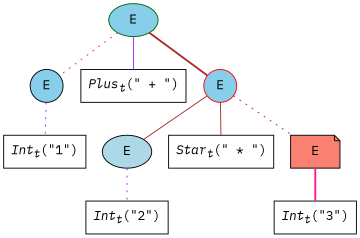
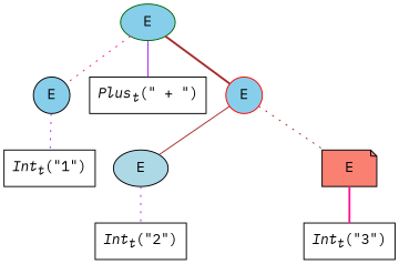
  graph {
    fontname="IBM Plex Mono"
    node [shape=box fontname="IBM Plex Mono"]
    edge [color=brown style=dotted fontname="IBM Plex Mono"]
    n1 [label=E shape=ellipse style=filled fillcolor=skyblue color=darkgreen]
    n2 [label=E shape=circle style=filled fillcolor=skyblue color=black]
    n3 [label=<<i>Plus<sub>t</sub></i>(" + ")>]
    n4 [label=E shape=circle style=filled fillcolor=skyblue color=red]
    n5 [label=<<i>Int<sub>t</sub></i>("1")>]
    n6 [label=E shape=ellipse style=filled fillcolor=lightblue color=black]
-   n7 [label=<<i>Star<sub>t</sub></i>(" * ")>]
    n8 [label=E shape=note style=filled fillcolor=salmon color=black]
    n9 [label=<<i>Int<sub>t</sub></i>("2")>]
    n10 [label=<<i>Int<sub>t</sub></i>("3")>]
    n1 -- n2 [color=deeppink]
    n1 -- n3 [color=purple style=solid]
    n1 -- n4 [style=bold]
    n2 -- n5 [color=purple]
    n4 -- n6 [style=solid]
-   n4 -- n7 [style=solid]
    n4 -- n8
    n6 -- n9 [color=purple]
    n8 -- n10 [color=deeppink style=bold]
  }
